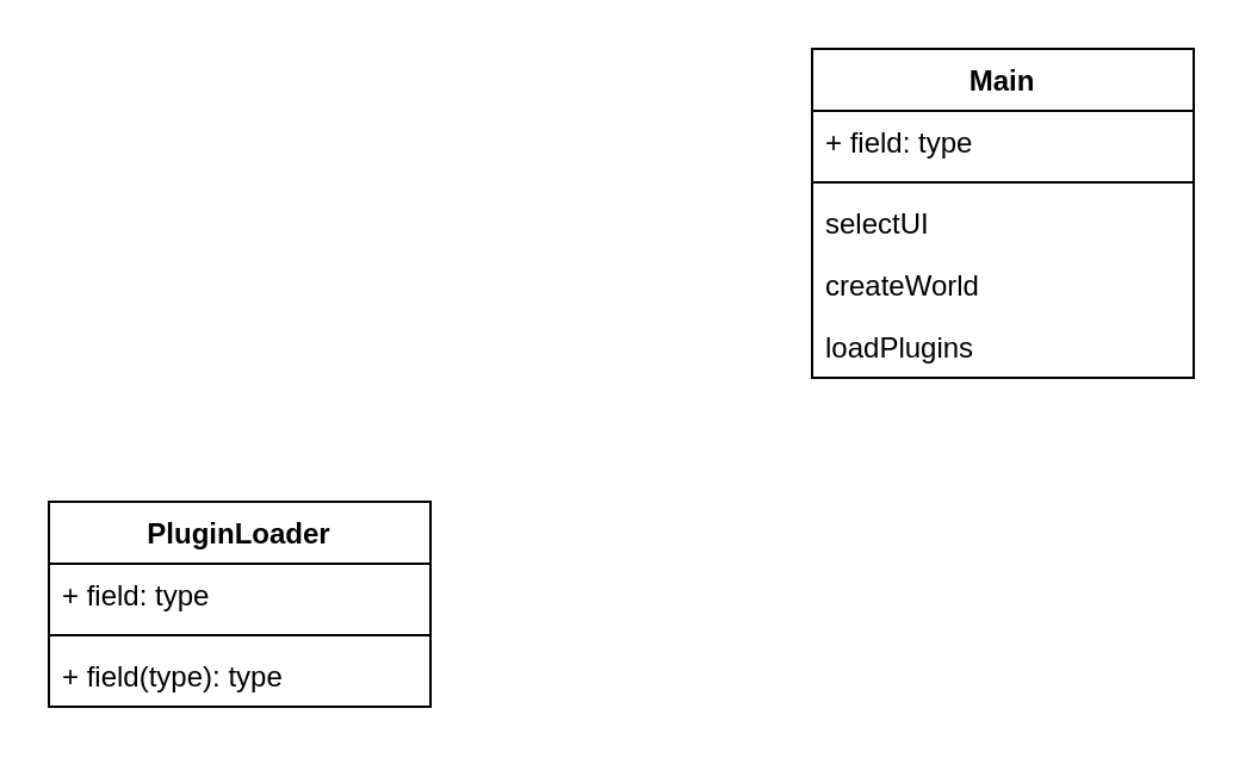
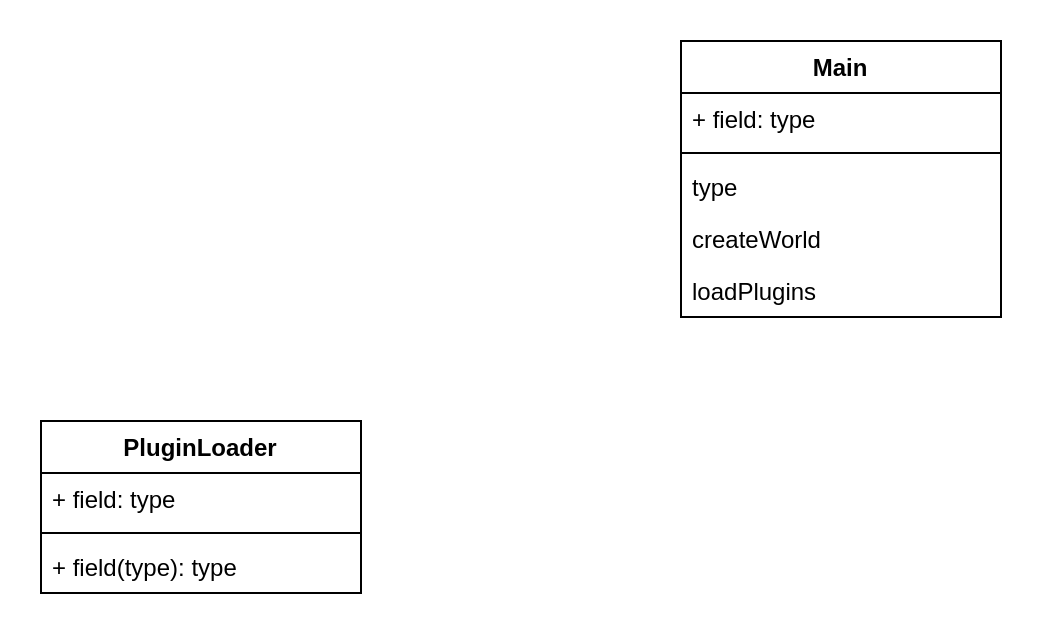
  <mxCell id="0" />
  <mxCell id="1" parent="0" />
  <mxCell id="2" value="Main" style="swimlane;fontStyle=1;align=center;verticalAlign=top;childLayout=stackLayout;horizontal=1;startSize=26;horizontalStack=0;resizeParent=1;resizeParentMax=0;resizeLast=0;collapsible=1;marginBottom=0;" vertex="1" parent="1"><mxGeometry x="340" y="20" width="160" height="138" as="geometry" /></mxCell>
  <mxCell id="3" value="+ field: type" style="text;strokeColor=none;fillColor=none;align=left;verticalAlign=top;spacingLeft=4;spacingRight=4;overflow=hidden;rotatable=0;points=[[0,0.5],[1,0.5]];portConstraint=eastwest;" vertex="1" parent="2"><mxGeometry y="26" width="160" height="26" as="geometry" /></mxCell>
  <mxCell id="4" value="" style="line;strokeWidth=1;fillColor=none;align=left;verticalAlign=middle;spacingTop=-1;spacingLeft=3;spacingRight=3;rotatable=0;labelPosition=right;points=[];portConstraint=eastwest;" vertex="1" parent="2"><mxGeometry y="52" width="160" height="8" as="geometry" /></mxCell>
- <mxCell id="5" value="selectUI" style="text;strokeColor=none;fillColor=none;align=left;verticalAlign=top;spacingLeft=4;spacingRight=4;overflow=hidden;rotatable=0;points=[[0,0.5],[1,0.5]];portConstraint=eastwest;" vertex="1" parent="2"><mxGeometry y="60" width="160" height="26" as="geometry" /></mxCell>
+ <mxCell id="5" value="type" style="text;strokeColor=none;fillColor=none;align=left;verticalAlign=top;spacingLeft=4;spacingRight=4;overflow=hidden;rotatable=0;points=[[0,0.5],[1,0.5]];portConstraint=eastwest;" vertex="1" parent="2"><mxGeometry y="60" width="160" height="26" as="geometry" /></mxCell>
  <mxCell id="6" value="createWorld" style="text;strokeColor=none;fillColor=none;align=left;verticalAlign=top;spacingLeft=4;spacingRight=4;overflow=hidden;rotatable=0;points=[[0,0.5],[1,0.5]];portConstraint=eastwest;" vertex="1" parent="2"><mxGeometry y="86" width="160" height="26" as="geometry" /></mxCell>
  <mxCell id="7" value="loadPlugins" style="text;strokeColor=none;fillColor=none;align=left;verticalAlign=top;spacingLeft=4;spacingRight=4;overflow=hidden;rotatable=0;points=[[0,0.5],[1,0.5]];portConstraint=eastwest;" vertex="1" parent="2"><mxGeometry y="112" width="160" height="26" as="geometry" /></mxCell>
  <mxCell id="8" value="PluginLoader" style="swimlane;fontStyle=1;align=center;verticalAlign=top;childLayout=stackLayout;horizontal=1;startSize=26;horizontalStack=0;resizeParent=1;resizeParentMax=0;resizeLast=0;collapsible=1;marginBottom=0;" vertex="1" parent="1"><mxGeometry x="20" y="210" width="160" height="86" as="geometry" /></mxCell>
  <mxCell id="9" value="+ field: type" style="text;strokeColor=none;fillColor=none;align=left;verticalAlign=top;spacingLeft=4;spacingRight=4;overflow=hidden;rotatable=0;points=[[0,0.5],[1,0.5]];portConstraint=eastwest;" vertex="1" parent="8"><mxGeometry y="26" width="160" height="26" as="geometry" /></mxCell>
  <mxCell id="10" value="" style="line;strokeWidth=1;fillColor=none;align=left;verticalAlign=middle;spacingTop=-1;spacingLeft=3;spacingRight=3;rotatable=0;labelPosition=right;points=[];portConstraint=eastwest;" vertex="1" parent="8"><mxGeometry y="52" width="160" height="8" as="geometry" /></mxCell>
  <mxCell id="11" value="+ field(type): type" style="text;strokeColor=none;fillColor=none;align=left;verticalAlign=top;spacingLeft=4;spacingRight=4;overflow=hidden;rotatable=0;points=[[0,0.5],[1,0.5]];portConstraint=eastwest;" vertex="1" parent="8"><mxGeometry y="60" width="160" height="26" as="geometry" /></mxCell>
